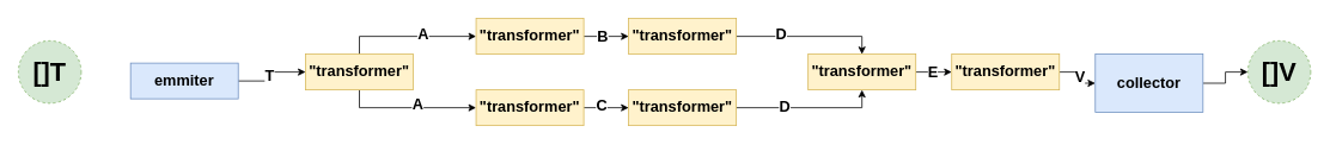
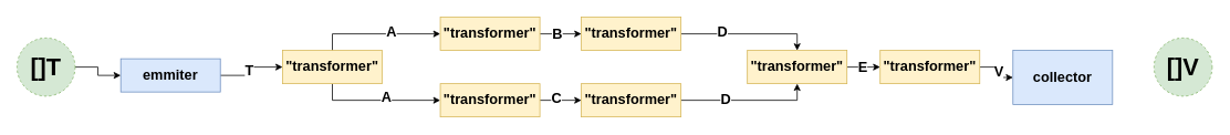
  <mxCell id="0" />
  <mxCell id="1" parent="0" />
  <mxCell id="2" value="" style="edgeStyle=orthogonalEdgeStyle;rounded=0;orthogonalLoop=1;jettySize=auto;html=1;" edge="1" parent="1" source="4" target="11"><mxGeometry relative="1" as="geometry" /></mxCell>
  <mxCell id="3" value="T" style="edgeLabel;html=1;align=center;verticalAlign=middle;resizable=0;points=[];fontSize=17;fontStyle=1" vertex="1" connectable="0" parent="2"><mxGeometry y="3" relative="1" as="geometry"><mxPoint as="offset" /></mxGeometry></mxCell>
  <mxCell id="4" value="emmiter" style="rounded=0;whiteSpace=wrap;html=1;fontSize=17;fontStyle=1;fillColor=#dae8fc;strokeColor=#6c8ebf;" vertex="1" parent="1"><mxGeometry x="145" y="70" width="120" height="40" as="geometry" /></mxCell>
+ <mxCell id="5" value="" style="edgeStyle=orthogonalEdgeStyle;rounded=0;orthogonalLoop=1;jettySize=auto;html=1;" edge="1" parent="1" source="6" target="4"><mxGeometry relative="1" as="geometry" /></mxCell>
  <mxCell id="6" value="&lt;font style=&quot;font-size: 29px;&quot;&gt;&lt;b&gt;[]T&lt;/b&gt;&lt;/font&gt;" style="ellipse;whiteSpace=wrap;html=1;fillColor=#d5e8d4;strokeColor=#82b366;dashed=1;" vertex="1" parent="1"><mxGeometry x="20" y="45" width="70" height="70" as="geometry" /></mxCell>
  <mxCell id="7" value="" style="edgeStyle=orthogonalEdgeStyle;rounded=0;orthogonalLoop=1;jettySize=auto;html=1;fontSize=17;fontStyle=1" edge="1" parent="1" source="11" target="17"><mxGeometry relative="1" as="geometry"><Array as="points"><mxPoint x="400" y="120" /><mxPoint x="580" y="120" /></Array></mxGeometry></mxCell>
  <mxCell id="8" value="A" style="edgeLabel;html=1;align=center;verticalAlign=middle;resizable=0;points=[];fontSize=17;fontStyle=1" vertex="1" connectable="0" parent="7"><mxGeometry x="0.12" y="4" relative="1" as="geometry"><mxPoint as="offset" /></mxGeometry></mxCell>
  <mxCell id="9" value="" style="edgeStyle=orthogonalEdgeStyle;rounded=0;orthogonalLoop=1;jettySize=auto;html=1;fontSize=17;fontStyle=1" edge="1" parent="1" source="11" target="14"><mxGeometry relative="1" as="geometry"><Array as="points"><mxPoint x="400" y="40" /></Array></mxGeometry></mxCell>
  <mxCell id="10" value="A" style="edgeLabel;html=1;align=center;verticalAlign=middle;resizable=0;points=[];fontSize=17;fontStyle=1" vertex="1" connectable="0" parent="9"><mxGeometry x="0.2" y="2" relative="1" as="geometry"><mxPoint as="offset" /></mxGeometry></mxCell>
  <mxCell id="11" value="&quot;transformer&quot;" style="rounded=0;whiteSpace=wrap;html=1;fontSize=17;fontStyle=1;fillColor=#fff2cc;strokeColor=#d6b656;" vertex="1" parent="1"><mxGeometry x="340" y="60" width="120" height="40" as="geometry" /></mxCell>
  <mxCell id="12" value="" style="edgeStyle=orthogonalEdgeStyle;rounded=0;orthogonalLoop=1;jettySize=auto;html=1;" edge="1" parent="1" source="14" target="20"><mxGeometry relative="1" as="geometry" /></mxCell>
  <mxCell id="13" value="B" style="edgeLabel;html=1;align=center;verticalAlign=middle;resizable=0;points=[];fontSize=17;fontStyle=1" vertex="1" connectable="0" parent="12"><mxGeometry x="0.04" y="-1" relative="1" as="geometry"><mxPoint x="-6" y="-1" as="offset" /></mxGeometry></mxCell>
  <mxCell id="14" value="&quot;transformer&quot;" style="rounded=0;whiteSpace=wrap;html=1;fontSize=17;fontStyle=1;fillColor=#fff2cc;strokeColor=#d6b656;" vertex="1" parent="1"><mxGeometry x="530" y="20" width="120" height="40" as="geometry" /></mxCell>
  <mxCell id="15" value="" style="edgeStyle=orthogonalEdgeStyle;rounded=0;orthogonalLoop=1;jettySize=auto;html=1;" edge="1" parent="1" source="17" target="23"><mxGeometry relative="1" as="geometry" /></mxCell>
  <mxCell id="16" value="C" style="edgeLabel;html=1;align=center;verticalAlign=middle;resizable=0;points=[];fontSize=17;fontStyle=1" vertex="1" connectable="0" parent="15"><mxGeometry x="-0.24" y="3" relative="1" as="geometry"><mxPoint as="offset" /></mxGeometry></mxCell>
  <mxCell id="17" value="&quot;transformer&quot;" style="rounded=0;whiteSpace=wrap;html=1;fontSize=17;fontStyle=1;fillColor=#fff2cc;strokeColor=#d6b656;" vertex="1" parent="1"><mxGeometry x="530" y="100" width="120" height="40" as="geometry" /></mxCell>
  <mxCell id="18" value="" style="edgeStyle=orthogonalEdgeStyle;rounded=0;orthogonalLoop=1;jettySize=auto;html=1;" edge="1" parent="1" source="20" target="26"><mxGeometry relative="1" as="geometry"><Array as="points"><mxPoint x="960" y="40" /></Array></mxGeometry></mxCell>
  <mxCell id="19" value="&lt;font style=&quot;font-size: 17px;&quot;&gt;&lt;b&gt;D&lt;/b&gt;&lt;/font&gt;" style="edgeLabel;html=1;align=center;verticalAlign=middle;resizable=0;points=[];" vertex="1" connectable="0" parent="18"><mxGeometry x="-0.388" y="2" relative="1" as="geometry"><mxPoint as="offset" /></mxGeometry></mxCell>
  <mxCell id="20" value="&quot;transformer&quot;" style="rounded=0;whiteSpace=wrap;html=1;fontSize=17;fontStyle=1;fillColor=#fff2cc;strokeColor=#d6b656;" vertex="1" parent="1"><mxGeometry x="700" y="20" width="120" height="40" as="geometry" /></mxCell>
  <mxCell id="21" value="" style="edgeStyle=orthogonalEdgeStyle;rounded=0;orthogonalLoop=1;jettySize=auto;html=1;" edge="1" parent="1" source="23" target="26"><mxGeometry relative="1" as="geometry"><Array as="points"><mxPoint x="960" y="120" /></Array></mxGeometry></mxCell>
  <mxCell id="22" value="&lt;font style=&quot;font-size: 17px;&quot;&gt;&lt;b&gt;D&lt;/b&gt;&lt;/font&gt;" style="edgeLabel;html=1;align=center;verticalAlign=middle;resizable=0;points=[];" vertex="1" connectable="0" parent="21"><mxGeometry x="-0.338" y="1" relative="1" as="geometry"><mxPoint as="offset" /></mxGeometry></mxCell>
  <mxCell id="23" value="&quot;transformer&quot;" style="rounded=0;whiteSpace=wrap;html=1;fontSize=17;fontStyle=1;fillColor=#fff2cc;strokeColor=#d6b656;" vertex="1" parent="1"><mxGeometry x="700" y="100" width="120" height="40" as="geometry" /></mxCell>
  <mxCell id="24" value="" style="edgeStyle=orthogonalEdgeStyle;rounded=0;orthogonalLoop=1;jettySize=auto;html=1;" edge="1" parent="1" source="26" target="29"><mxGeometry relative="1" as="geometry" /></mxCell>
  <mxCell id="25" value="&lt;font style=&quot;font-size: 17px;&quot;&gt;&lt;b&gt;E&lt;/b&gt;&lt;/font&gt;" style="edgeLabel;html=1;align=center;verticalAlign=middle;resizable=0;points=[];" vertex="1" connectable="0" parent="24"><mxGeometry x="-0.1" relative="1" as="geometry"><mxPoint as="offset" /></mxGeometry></mxCell>
  <mxCell id="26" value="&quot;transformer&quot;" style="rounded=0;whiteSpace=wrap;html=1;fontSize=17;fontStyle=1;fillColor=#fff2cc;strokeColor=#d6b656;" vertex="1" parent="1"><mxGeometry x="900" y="60" width="120" height="40" as="geometry" /></mxCell>
  <mxCell id="27" value="" style="edgeStyle=orthogonalEdgeStyle;rounded=0;orthogonalLoop=1;jettySize=auto;html=1;" edge="1" parent="1" source="29" target="31"><mxGeometry relative="1" as="geometry" /></mxCell>
  <mxCell id="28" value="&lt;font style=&quot;font-size: 17px;&quot;&gt;&lt;b&gt;V&lt;/b&gt;&lt;/font&gt;" style="edgeLabel;html=1;align=center;verticalAlign=middle;resizable=0;points=[];" vertex="1" connectable="0" parent="27"><mxGeometry y="2" relative="1" as="geometry"><mxPoint as="offset" /></mxGeometry></mxCell>
  <mxCell id="29" value="&quot;transformer&quot;" style="rounded=0;whiteSpace=wrap;html=1;fontSize=17;fontStyle=1;fillColor=#fff2cc;strokeColor=#d6b656;" vertex="1" parent="1"><mxGeometry x="1060" y="60" width="120" height="40" as="geometry" /></mxCell>
- <mxCell id="30" value="" style="edgeStyle=orthogonalEdgeStyle;rounded=0;orthogonalLoop=1;jettySize=auto;html=1;" edge="1" parent="1" source="31" target="32"><mxGeometry relative="1" as="geometry" /></mxCell>
  <mxCell id="31" value="collector" style="rounded=0;whiteSpace=wrap;html=1;fontSize=17;fontStyle=1;fillColor=#dae8fc;strokeColor=#6c8ebf;" vertex="1" parent="1"><mxGeometry x="1220" y="60" width="120" height="65" as="geometry" /></mxCell>
  <mxCell id="32" value="&lt;font style=&quot;font-size: 29px;&quot;&gt;&lt;b&gt;[]V&lt;/b&gt;&lt;/font&gt;" style="ellipse;whiteSpace=wrap;html=1;fillColor=#d5e8d4;strokeColor=#82b366;dashed=1;" vertex="1" parent="1"><mxGeometry x="1390" y="45" width="70" height="70" as="geometry" /></mxCell>
